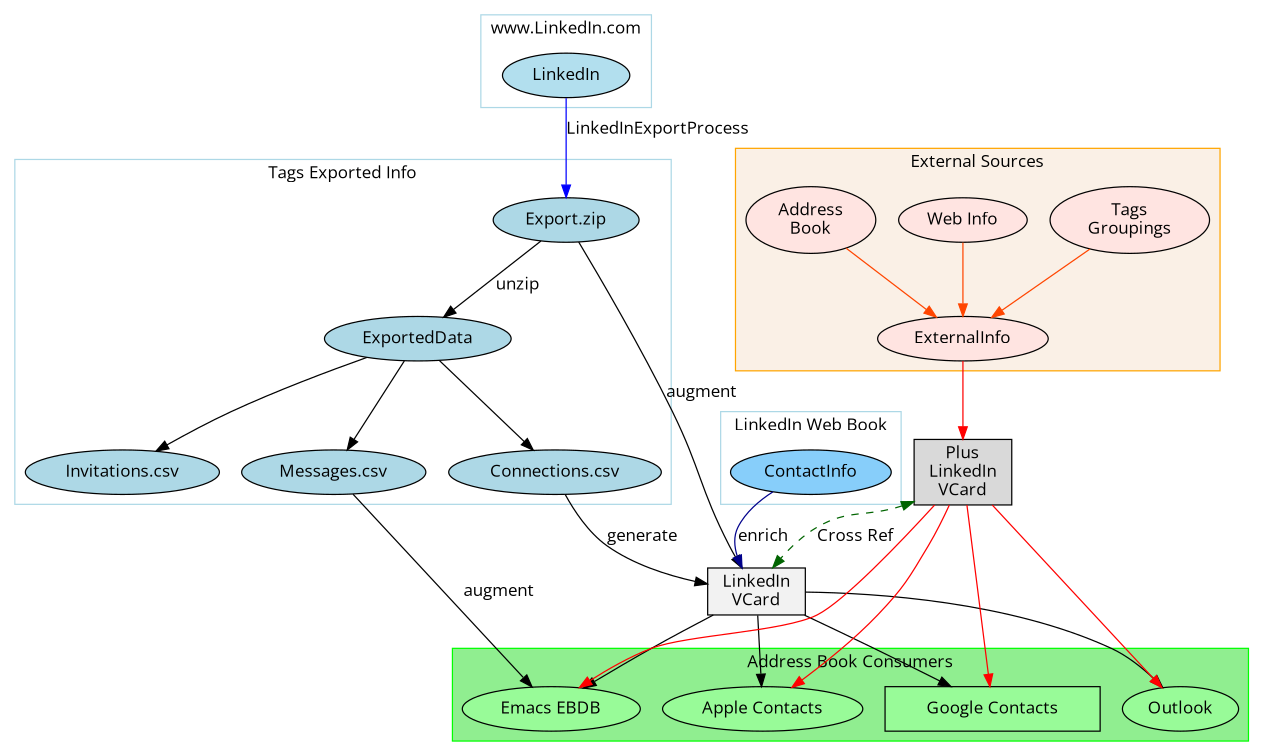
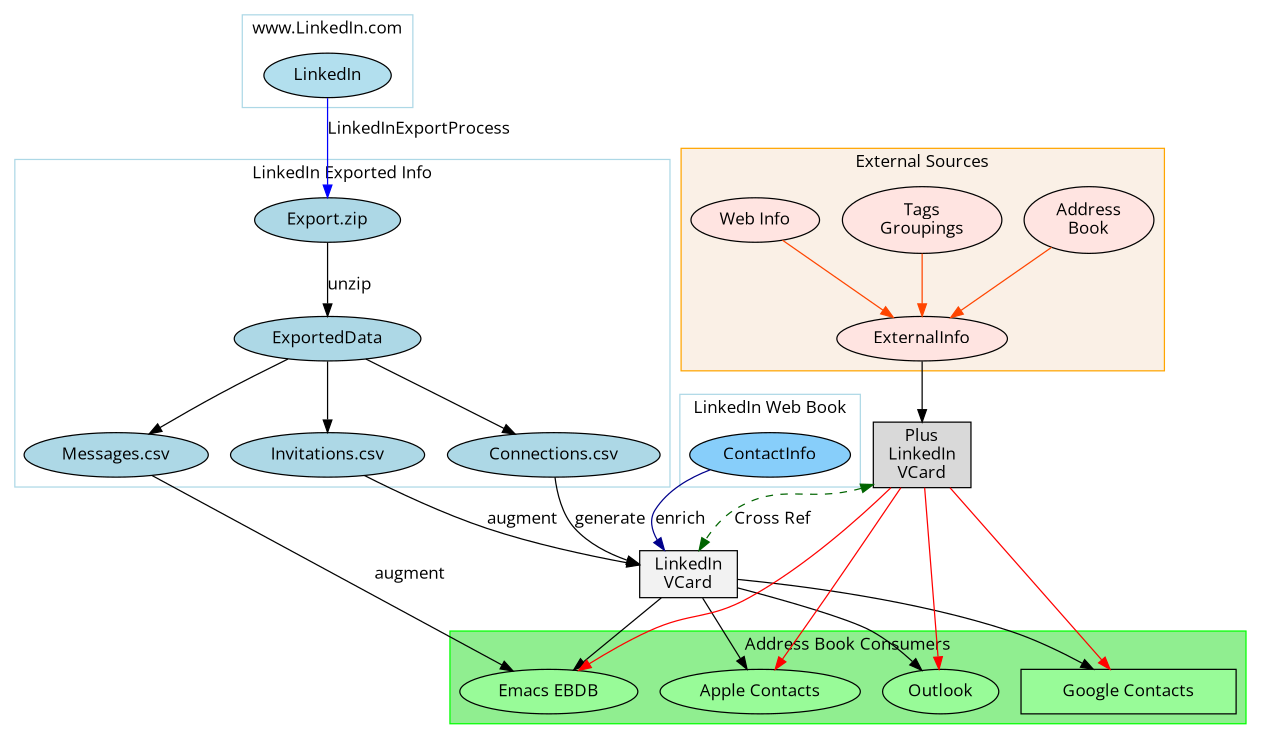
  digraph {
    fontname="Open Sans"
    node [fillcolor=lightblue fontname="Open Sans" style=filled]
    edge [fontname="Open Sans"]
    LinkedIn [fillcolor=lightblue2 height=0.5 width=1.4263]
    "Export.zip" [height=0.5 width=1.6429]
    ExportedData [height=0.5 width=2.0943]
    "Connections.csv" [height=0.5 width=2.3831]
    "Invitations.csv" [height=0.5 width=2.1845]
    "Messages.csv" [height=0.5 width=2.0762]
    ContactInfo [fillcolor=lightskyblue height=0.5 width=1.8054]
    n8 [fillcolor=mistyrose height=0.5 label="Web Info" width=1.4443]
    ExternalInfo [fillcolor=mistyrose height=0.5 width=1.9137]
    n10 [fillcolor=mistyrose height=0.74639 label="Address\nBook" width=1.4535]
    n11 [fillcolor=mistyrose height=0.74639 label="Tags\nGroupings" width=1.7874]
    Outlook [fillcolor=palegreen height=0.5 width=1.2999]
    n13 [fillcolor=palegreen height=0.5 label="Google Contacts" shape=box width=2.4192]
    n14 [fillcolor=palegreen height=0.5 label="Apple Contacts" width=2.2567]
    n15 [fillcolor=palegreen height=0.5 label="Emacs EBDB" width=2.004]
    n16 [fillcolor=gray95 height=0.52778 label="LinkedIn\nVCard" shape=box width=1.0972]
    n17 [fillcolor=gray85 height=0.73611 label="Plus\nLinkedIn\nVCard" shape=box width=1.0972]
    subgraph cluster_1 {
      color=lightblue
      label="www.LinkedIn.com"
      LinkedIn
    }
    subgraph cluster_2 {
      color=lightblue
-     label="Tags Exported Info"
+     label="LinkedIn Exported Info"
      "Export.zip"
      ExportedData
      "Connections.csv"
      "Invitations.csv"
      "Messages.csv"
    }
    subgraph cluster_3 {
      color=lightblue
      label="LinkedIn Web Book"
      ContactInfo
    }
    subgraph cluster_4 {
      color=orange
      fillcolor=linen
      label="External Sources"
      style=filled
      n8
      ExternalInfo
      n10
      n11
    }
    subgraph cluster_5 {
      color=green
      fillcolor=lightgreen
      label="Address Book Consumers"
      style=filled
      Outlook
      n13
      n14
      n15
    }
    LinkedIn -> "Export.zip" [color=blue label=LinkedInExportProcess]
    "Export.zip" -> ExportedData [label=unzip]
    ExportedData -> "Connections.csv"
    ExportedData -> "Invitations.csv"
    ExportedData -> "Messages.csv"
    "Connections.csv" -> n16 [label=generate]
-   "Export.zip" -> n16 [label=augment]
+   "Invitations.csv" -> n16 [label=augment]
    "Messages.csv" -> n15 [label=augment]
    ContactInfo -> n16 [color=darkblue label=enrich]
    n8 -> ExternalInfo [color=orangered]
-   ExternalInfo -> n17 [color=red]
+   ExternalInfo -> n17 [color=black]
    n10 -> ExternalInfo [color=orangered]
    n11 -> ExternalInfo [color=orangered]
    n16 -> Outlook
    n16 -> n13
    n16 -> n14
    n16 -> n15
    n17 -> Outlook [color=red]
    n17 -> n13 [color=red]
    n17 -> n14 [color=red]
    n17 -> n15 [color=red]
    n17 -> n16 [color=darkgreen dir=both label="Cross Ref" style=dashed]
  }
